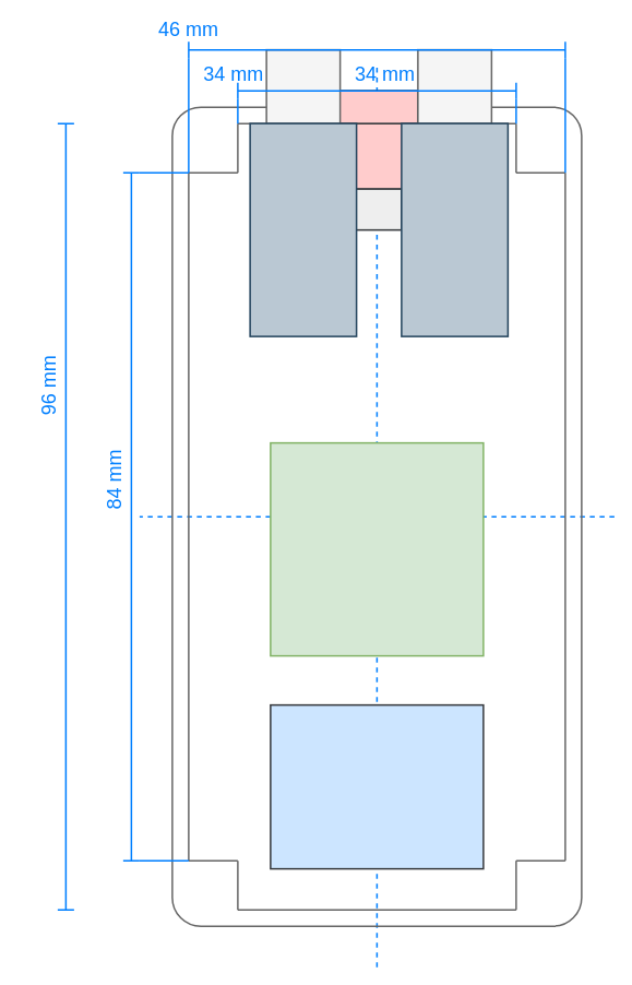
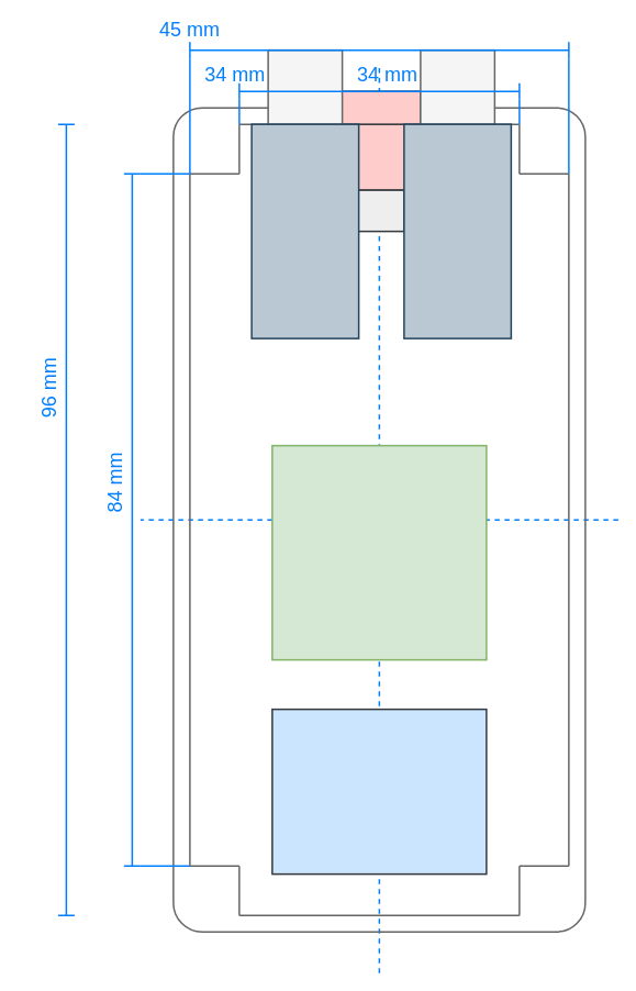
  <mxCell id="0" />
  <mxCell id="1" parent="0" />
  <mxCell id="2" value="" style="endArrow=none;dashed=1;html=1;rounded=0;strokeColor=#007FFF;strokeWidth=2;movable=0;resizable=0;rotatable=0;deletable=0;editable=0;connectable=0;" edge="1" parent="1"><mxGeometry width="50" height="50" relative="1" as="geometry"><mxPoint x="460" y="1180" as="sourcePoint" /><mxPoint x="460" y="80" as="targetPoint" /></mxGeometry></mxCell>
  <mxCell id="3" value="" style="endArrow=none;dashed=1;html=1;rounded=0;strokeColor=#007FFF;strokeWidth=2;movable=0;resizable=0;rotatable=0;deletable=0;editable=0;connectable=0;" edge="1" parent="1"><mxGeometry width="50" height="50" relative="1" as="geometry"><mxPoint x="750" y="630" as="sourcePoint" /><mxPoint x="170" y="630" as="targetPoint" /></mxGeometry></mxCell>
  <mxCell id="4" value="" style="group;movable=0;resizable=0;rotatable=0;deletable=0;editable=0;connectable=0;" vertex="1" connectable="0" parent="1"><mxGeometry x="210" y="130" width="500" height="1000" as="geometry" /></mxCell>
  <mxCell id="5" value="" style="rounded=1;whiteSpace=wrap;html=1;arcSize=7;fillColor=none;fontColor=#333333;strokeColor=#666666;strokeWidth=2;editable=1;movable=1;resizable=1;rotatable=1;deletable=1;connectable=1;" vertex="1" parent="4"><mxGeometry width="500" height="1000" as="geometry" /></mxCell>
  <mxCell id="6" value="" style="group" vertex="1" connectable="0" parent="4"><mxGeometry x="20" y="20" width="460" height="960" as="geometry" /></mxCell>
  <mxCell id="7" value="" style="endArrow=none;html=1;rounded=0;strokeColor=#666666;strokeWidth=2;fillColor=#f5f5f5;" edge="1" parent="6"><mxGeometry width="50" height="50" relative="1" as="geometry"><mxPoint x="60" as="sourcePoint" /><mxPoint x="400" as="targetPoint" /></mxGeometry></mxCell>
  <mxCell id="8" value="" style="endArrow=none;html=1;rounded=0;strokeColor=#666666;strokeWidth=2;fillColor=#f5f5f5;" edge="1" parent="6"><mxGeometry width="50" height="50" relative="1" as="geometry"><mxPoint y="60" as="sourcePoint" /><mxPoint y="900" as="targetPoint" /></mxGeometry></mxCell>
  <mxCell id="9" value="" style="endArrow=none;html=1;rounded=0;strokeColor=#666666;strokeWidth=2;fillColor=#f5f5f5;" edge="1" parent="6"><mxGeometry width="50" height="50" relative="1" as="geometry"><mxPoint x="60" y="60" as="sourcePoint" /><mxPoint y="60" as="targetPoint" /></mxGeometry></mxCell>
  <mxCell id="10" value="" style="endArrow=none;html=1;rounded=0;strokeColor=#666666;strokeWidth=2;fillColor=#f5f5f5;" edge="1" parent="6"><mxGeometry x="-1" y="-781" width="50" height="50" relative="1" as="geometry"><mxPoint x="60" y="60" as="sourcePoint" /><mxPoint x="60" as="targetPoint" /><mxPoint x="-1" y="30" as="offset" /></mxGeometry></mxCell>
  <mxCell id="11" value="" style="endArrow=none;html=1;rounded=0;strokeColor=#666666;strokeWidth=2;fillColor=#f5f5f5;" edge="1" parent="6"><mxGeometry x="-1" y="-781" width="50" height="50" relative="1" as="geometry"><mxPoint x="400" y="60" as="sourcePoint" /><mxPoint x="400" as="targetPoint" /><mxPoint x="-1" y="30" as="offset" /></mxGeometry></mxCell>
  <mxCell id="12" value="" style="endArrow=none;html=1;rounded=0;strokeColor=#666666;strokeWidth=2;fillColor=#f5f5f5;" edge="1" parent="6"><mxGeometry width="50" height="50" relative="1" as="geometry"><mxPoint x="460" y="60" as="sourcePoint" /><mxPoint x="400" y="60" as="targetPoint" /></mxGeometry></mxCell>
  <mxCell id="13" value="" style="endArrow=none;html=1;rounded=0;strokeColor=#666666;strokeWidth=2;fillColor=#f5f5f5;" edge="1" parent="6"><mxGeometry width="50" height="50" relative="1" as="geometry"><mxPoint x="460" y="60" as="sourcePoint" /><mxPoint x="460" y="900" as="targetPoint" /></mxGeometry></mxCell>
  <mxCell id="14" value="" style="endArrow=none;html=1;rounded=0;strokeColor=#666666;strokeWidth=2;fillColor=#f5f5f5;" edge="1" parent="6"><mxGeometry width="50" height="50" relative="1" as="geometry"><mxPoint x="60" y="960" as="sourcePoint" /><mxPoint x="400" y="960" as="targetPoint" /></mxGeometry></mxCell>
  <mxCell id="15" value="" style="endArrow=none;html=1;rounded=0;strokeColor=#666666;strokeWidth=2;fillColor=#f5f5f5;" edge="1" parent="6"><mxGeometry width="50" height="50" relative="1" as="geometry"><mxPoint x="60" y="900" as="sourcePoint" /><mxPoint y="900" as="targetPoint" /></mxGeometry></mxCell>
  <mxCell id="16" value="" style="endArrow=none;html=1;rounded=0;strokeColor=#666666;strokeWidth=2;fillColor=#f5f5f5;" edge="1" parent="6"><mxGeometry x="-1" y="-781" width="50" height="50" relative="1" as="geometry"><mxPoint x="60" y="960" as="sourcePoint" /><mxPoint x="60" y="900" as="targetPoint" /><mxPoint x="-1" y="30" as="offset" /></mxGeometry></mxCell>
  <mxCell id="17" value="" style="endArrow=none;html=1;rounded=0;strokeColor=#666666;strokeWidth=2;fillColor=#f5f5f5;" edge="1" parent="6"><mxGeometry x="-1" y="-781" width="50" height="50" relative="1" as="geometry"><mxPoint x="400" y="960" as="sourcePoint" /><mxPoint x="400" y="900" as="targetPoint" /><mxPoint x="-1" y="30" as="offset" /></mxGeometry></mxCell>
  <mxCell id="18" value="" style="endArrow=none;html=1;rounded=0;strokeColor=#666666;strokeWidth=2;fillColor=#f5f5f5;" edge="1" parent="6"><mxGeometry width="50" height="50" relative="1" as="geometry"><mxPoint x="460" y="900" as="sourcePoint" /><mxPoint x="400" y="900" as="targetPoint" /></mxGeometry></mxCell>
  <mxCell id="19" value="" style="rounded=0;whiteSpace=wrap;html=1;strokeColor=#36393d;strokeWidth=2;fontSize=24;fillColor=#cce5ff;" vertex="1" parent="4"><mxGeometry x="120" y="730" width="260" height="200" as="geometry" /></mxCell>
  <mxCell id="20" value="" style="group" vertex="1" connectable="0" parent="4"><mxGeometry x="200" y="-20" width="100" height="170" as="geometry" /></mxCell>
  <mxCell id="21" value="" style="rounded=0;whiteSpace=wrap;html=1;strokeColor=#36393d;strokeWidth=2;fontSize=24;fillColor=#ffcccc;" vertex="1" parent="20"><mxGeometry x="10" y="40" width="80" height="80" as="geometry" /></mxCell>
  <mxCell id="22" value="" style="rounded=0;whiteSpace=wrap;html=1;strokeColor=#36393d;strokeWidth=2;fontSize=24;fillColor=#ffcccc;" vertex="1" parent="20"><mxGeometry width="100" height="40" as="geometry" /></mxCell>
  <mxCell id="23" value="" style="rounded=0;whiteSpace=wrap;html=1;strokeColor=#36393d;strokeWidth=2;fontSize=24;fillColor=#eeeeee;" vertex="1" parent="20"><mxGeometry x="20" y="120" width="60" height="50" as="geometry" /></mxCell>
  <mxCell id="24" value="" style="group" vertex="1" connectable="0" parent="4"><mxGeometry x="95" y="-70" width="130" height="350" as="geometry" /></mxCell>
  <mxCell id="25" value="" style="rounded=0;whiteSpace=wrap;html=1;strokeColor=#666666;strokeWidth=2;fontSize=24;fontColor=#333333;fillColor=#f5f5f5;" vertex="1" parent="24"><mxGeometry x="20" width="90" height="90" as="geometry" /></mxCell>
  <mxCell id="26" value="" style="rounded=0;whiteSpace=wrap;html=1;strokeColor=#23445d;strokeWidth=2;fontSize=24;fillColor=#bac8d3;" vertex="1" parent="24"><mxGeometry y="90" width="130" height="260" as="geometry" /></mxCell>
  <mxCell id="27" value="34 mm" style="text;html=1;strokeColor=none;fillColor=none;align=center;verticalAlign=middle;whiteSpace=wrap;rounded=0;strokeWidth=2;fontSize=24;fontColor=#007FFF;" vertex="1" parent="24"><mxGeometry x="-60" y="15" width="80" height="30" as="geometry" /></mxCell>
  <mxCell id="28" value="" style="group" vertex="1" connectable="0" parent="4"><mxGeometry x="280" y="-70" width="130" height="350" as="geometry" /></mxCell>
  <mxCell id="29" value="" style="rounded=0;whiteSpace=wrap;html=1;strokeColor=#666666;strokeWidth=2;fontSize=24;fontColor=#333333;fillColor=#f5f5f5;" vertex="1" parent="28"><mxGeometry x="20" width="90" height="90" as="geometry" /></mxCell>
  <mxCell id="30" value="" style="rounded=0;whiteSpace=wrap;html=1;strokeColor=#23445d;strokeWidth=2;fontSize=24;fillColor=#bac8d3;" vertex="1" parent="28"><mxGeometry y="90" width="130" height="260" as="geometry" /></mxCell>
  <mxCell id="31" value="34 mm" style="text;html=1;strokeColor=none;fillColor=none;align=center;verticalAlign=middle;whiteSpace=wrap;rounded=0;strokeWidth=2;fontSize=24;fontColor=#007FFF;" vertex="1" parent="28"><mxGeometry x="-60" y="15" width="80" height="30" as="geometry" /></mxCell>
  <mxCell id="32" value="" style="rounded=0;whiteSpace=wrap;html=1;strokeColor=#82b366;strokeWidth=2;fontSize=24;fillColor=#d5e8d4;" vertex="1" parent="4"><mxGeometry x="120" y="410" width="260" height="260" as="geometry" /></mxCell>
  <mxCell id="33" value="" style="shape=crossbar;whiteSpace=wrap;html=1;rounded=1;strokeWidth=2;fillColor=none;strokeColor=#007FFF;" vertex="1" parent="1"><mxGeometry x="230" y="50" width="460" height="20" as="geometry" /></mxCell>
  <mxCell id="34" value="" style="endArrow=none;html=1;rounded=0;strokeColor=#007FFF;strokeWidth=2;fontSize=24;fontColor=#007FFF;exitX=0;exitY=1;exitDx=0;exitDy=0;exitPerimeter=0;" edge="1" parent="1" source="45"><mxGeometry width="50" height="50" relative="1" as="geometry"><mxPoint x="460" y="225" as="sourcePoint" /><mxPoint x="290" y="150" as="targetPoint" /></mxGeometry></mxCell>
  <mxCell id="35" value="" style="endArrow=none;html=1;rounded=0;strokeColor=#007FFF;strokeWidth=2;fontSize=24;fontColor=#007FFF;entryX=1;entryY=1;entryDx=0;entryDy=0;entryPerimeter=0;" edge="1" parent="1" target="45"><mxGeometry width="50" height="50" relative="1" as="geometry"><mxPoint x="630" y="150" as="sourcePoint" /><mxPoint x="670" y="115" as="targetPoint" /></mxGeometry></mxCell>
  <mxCell id="36" value="" style="endArrow=none;html=1;rounded=0;strokeColor=#007FFF;strokeWidth=2;fontSize=24;fontColor=#007FFF;exitX=0;exitY=1;exitDx=0;exitDy=0;exitPerimeter=0;" edge="1" parent="1"><mxGeometry width="50" height="50" relative="1" as="geometry"><mxPoint x="230" y="70" as="sourcePoint" /><mxPoint x="230" y="210" as="targetPoint" /></mxGeometry></mxCell>
  <mxCell id="37" value="" style="endArrow=none;html=1;rounded=0;strokeColor=#007FFF;strokeWidth=2;fontSize=24;fontColor=#007FFF;exitX=0;exitY=1;exitDx=0;exitDy=0;exitPerimeter=0;" edge="1" parent="1"><mxGeometry width="50" height="50" relative="1" as="geometry"><mxPoint x="690" y="70" as="sourcePoint" /><mxPoint x="690" y="210" as="targetPoint" /></mxGeometry></mxCell>
- <mxCell id="38" value="46 mm" style="text;html=1;strokeColor=none;fillColor=none;align=center;verticalAlign=middle;whiteSpace=wrap;rounded=0;strokeWidth=2;fontSize=24;fontColor=#007FFF;" vertex="1" parent="1"><mxGeometry x="190" y="20" width="80" height="30" as="geometry" /></mxCell>
+ <mxCell id="38" value="45 mm" style="text;html=1;strokeColor=none;fillColor=none;align=center;verticalAlign=middle;whiteSpace=wrap;rounded=0;strokeWidth=2;fontSize=24;fontColor=#007FFF;" vertex="1" parent="1"><mxGeometry x="190" y="20" width="80" height="30" as="geometry" /></mxCell>
  <mxCell id="39" value="" style="shape=crossbar;whiteSpace=wrap;html=1;rounded=1;direction=south;strokeColor=#007FFF;strokeWidth=2;fontSize=24;fontColor=#007FFF;fillColor=none;" vertex="1" parent="1"><mxGeometry x="150" y="210" width="20" height="840" as="geometry" /></mxCell>
  <mxCell id="40" value="84 mm" style="text;html=1;strokeColor=none;fillColor=none;align=center;verticalAlign=middle;whiteSpace=wrap;rounded=0;strokeWidth=2;fontSize=24;fontColor=#007FFF;rotation=-90;" vertex="1" parent="1"><mxGeometry x="100" y="570" width="80" height="30" as="geometry" /></mxCell>
  <mxCell id="41" value="" style="endArrow=none;html=1;rounded=0;strokeColor=#007FFF;strokeWidth=2;fontSize=24;fontColor=#007FFF;" edge="1" parent="1"><mxGeometry width="50" height="50" relative="1" as="geometry"><mxPoint x="230" y="210" as="sourcePoint" /><mxPoint x="170" y="210" as="targetPoint" /></mxGeometry></mxCell>
  <mxCell id="42" value="" style="endArrow=none;html=1;rounded=0;strokeColor=#007FFF;strokeWidth=2;fontSize=24;fontColor=#007FFF;" edge="1" parent="1"><mxGeometry width="50" height="50" relative="1" as="geometry"><mxPoint x="230" y="1050" as="sourcePoint" /><mxPoint x="170" y="1050" as="targetPoint" /></mxGeometry></mxCell>
  <mxCell id="43" value="" style="shape=crossbar;whiteSpace=wrap;html=1;rounded=1;direction=south;strokeColor=#007FFF;strokeWidth=2;fontSize=24;fontColor=#007FFF;fillColor=none;" vertex="1" parent="1"><mxGeometry x="70" y="150" width="20" height="960" as="geometry" /></mxCell>
  <mxCell id="44" value="96 mm" style="text;html=1;strokeColor=none;fillColor=none;align=center;verticalAlign=middle;whiteSpace=wrap;rounded=0;strokeWidth=2;fontSize=24;fontColor=#007FFF;rotation=-90;" vertex="1" parent="1"><mxGeometry x="20" y="455" width="80" height="30" as="geometry" /></mxCell>
  <mxCell id="45" value="" style="shape=crossbar;whiteSpace=wrap;html=1;rounded=1;strokeWidth=2;fillColor=none;strokeColor=#007FFF;" vertex="1" parent="1"><mxGeometry x="290" y="100" width="340" height="20" as="geometry" /></mxCell>
